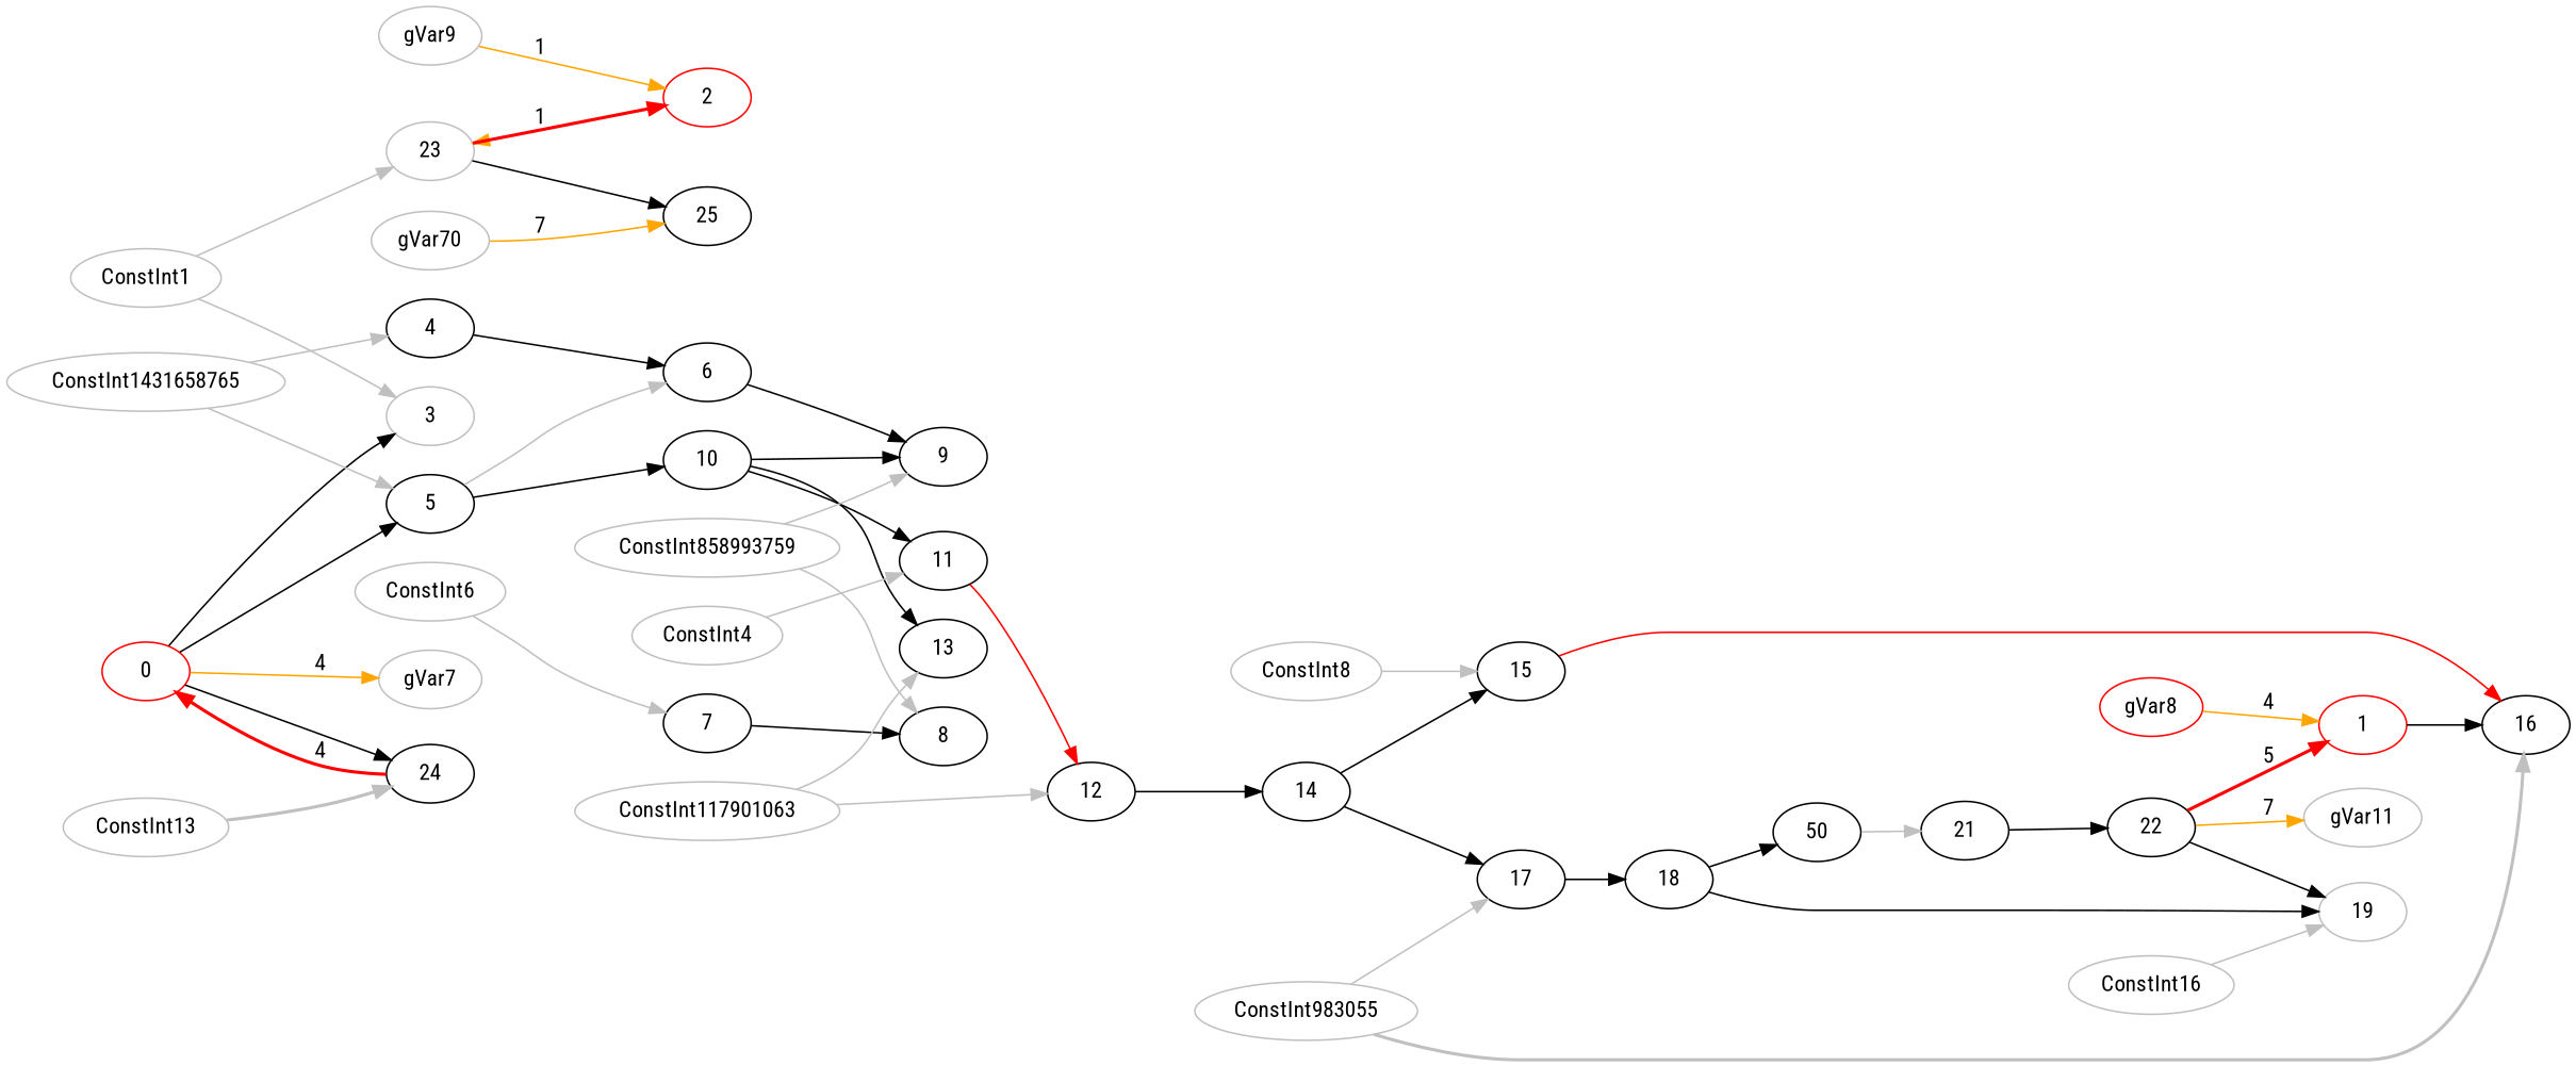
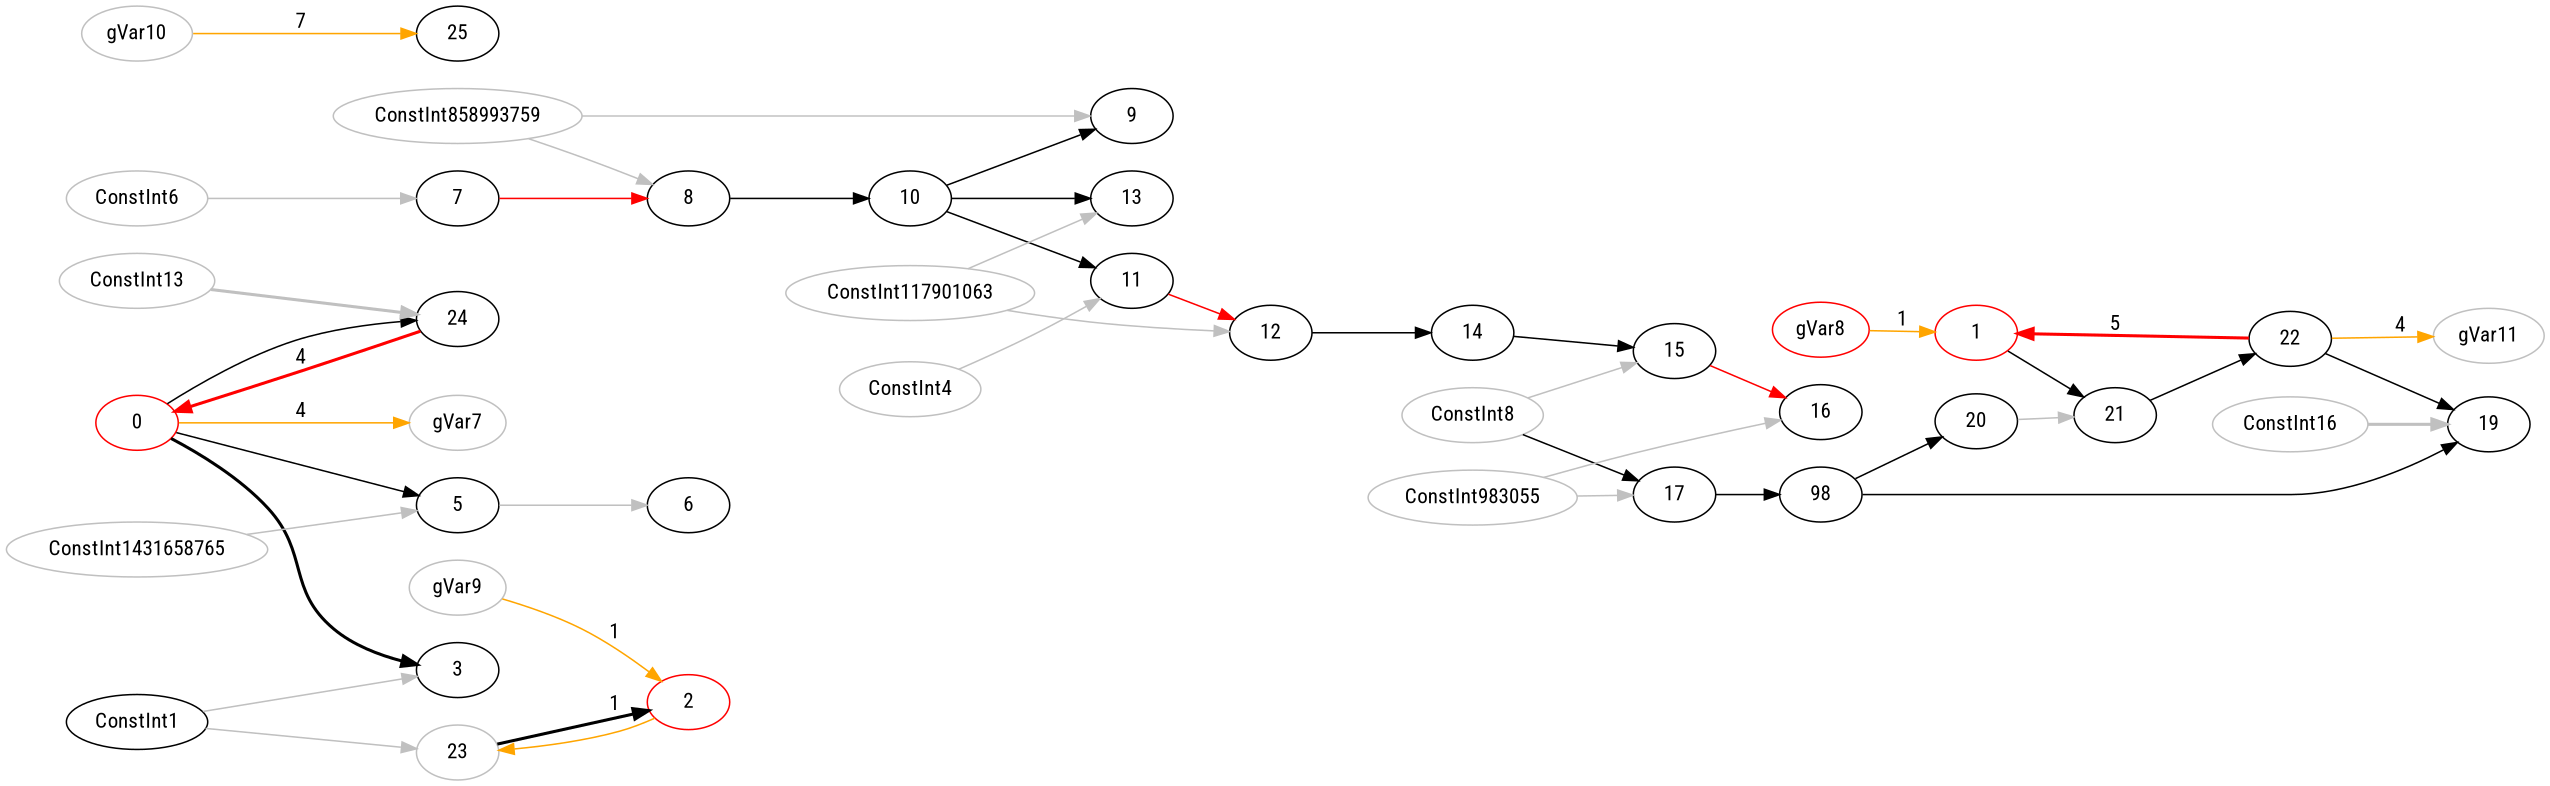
  digraph {
    fontname="Roboto Condensed"
    rankdir=LR
    node [color=black fontname="Roboto Condensed"]
    edge [fontname="Roboto Condensed"]
    n1 [color=red label=0]
-   n2 [color=gray label=3]
+   n2 [label=3]
    n3 [label=5]
    n4 [label=24]
    n5 [color=gray label=gVar7]
    n6 [label=6]
    n7 [color=red label=1]
    n8 [label=21]
    n9 [label=22]
    n10 [color=red label=2]
    n11 [color=gray label=23]
    n12 [label=25]
-   n13 [label=4]
    n14 [label=9]
    n15 [label=7]
    n16 [label=8]
    n17 [label=10]
    n18 [label=11]
    n19 [label=13]
    n20 [label=12]
    n21 [label=14]
    n22 [label=15]
    n23 [label=17]
    n24 [label=16]
-   n25 [label=18]
-   n26 [color=gray label=19]
-   n27 [label=50]
+   n25 [label=98]
+   n26 [label=19]
+   n27 [label=20]
    n28 [color=gray label=gVar11]
    n29 [color=red label=gVar8]
    n30 [color=gray label=gVar9]
-   n31 [color=gray label=ConstInt1]
+   n31 [label=ConstInt1]
    n32 [color=gray label=ConstInt1431658765]
    n33 [color=gray label=ConstInt6]
    n34 [color=gray label=ConstInt858993759]
    n35 [color=gray label=ConstInt4]
    n36 [color=gray label=ConstInt117901063]
    n37 [color=gray label=ConstInt8]
    n38 [color=gray label=ConstInt983055]
    n39 [color=gray label=ConstInt16]
    n40 [color=gray label=ConstInt13]
-   n41 [color=gray label=gVar70]
-   n1 -> n2
+   n41 [color=gray label=gVar10]
+   n1 -> n2 [style=bold]
    n1 -> n3
    n1 -> n4
    n1 -> n5 [color=orange label=4]
    n3 -> n6 [color=gray]
    n4 -> n1 [color=red label=4 style=bold]
-   n6 -> n14
-   n7 -> n24
+   n7 -> n8
    n8 -> n9
    n9 -> n7 [color=red label=5 style=bold]
    n9 -> n26
-   n9 -> n28 [color=orange label=7]
+   n9 -> n28 [color=orange label=4]
    n10 -> n11 [color=orange]
-   n11 -> n10 [color=red label=1 style=bold]
-   n11 -> n12
-   n13 -> n6
-   n15 -> n16
-   n3 -> n17
+   n11 -> n10 [color=black label=1 style=bold]
+   n15 -> n16 [color=red]
+   n16 -> n17
    n17 -> n14
    n17 -> n18
    n17 -> n19
    n18 -> n20 [color=red]
    n20 -> n21
    n21 -> n22
-   n21 -> n23
+   n37 -> n23
    n22 -> n24 [color=red]
    n23 -> n25
    n25 -> n26
    n25 -> n27
    n27 -> n8 [color=gray]
-   n29 -> n7 [color=orange label=4]
+   n29 -> n7 [color=orange label=1]
    n30 -> n10 [color=orange label=1]
    n31 -> n2 [color=gray]
    n31 -> n11 [color=gray]
    n32 -> n3 [color=gray]
-   n32 -> n13 [color=gray]
    n33 -> n15 [color=gray]
    n34 -> n14 [color=gray]
    n34 -> n16 [color=gray]
    n35 -> n18 [color=gray]
    n36 -> n19 [color=gray]
    n36 -> n20 [color=gray]
    n37 -> n22 [color=gray]
    n38 -> n23 [color=gray]
-   n38 -> n24 [color=gray style=bold]
-   n39 -> n26 [color=gray]
+   n38 -> n24 [color=gray]
+   n39 -> n26 [color=gray style=bold]
    n40 -> n4 [color=gray style=bold]
    n41 -> n12 [color=orange label=7]
  }
